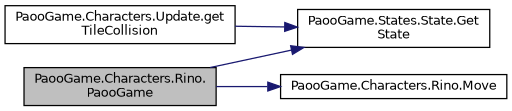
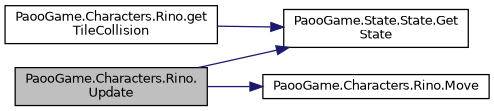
  digraph {
    rankdir=LR
    node [color=black fillcolor=white fontname=Helvetica fontsize=10 shape=record style=filled]
    edge [color=midnightblue fontname=Helvetica fontsize=10 labelfontname=Helvetica labelfontsize=10 style=solid]
-   n1 [fillcolor=grey75 fontcolor=black height=0.2 label="PaooGame.Characters.Rino.\lPaooGame" width=0.4]
-   n2 [height=0.2 label="PaooGame.States.State.Get\lState" width=0.4]
+   n1 [fillcolor=grey75 fontcolor=black height=0.2 label="PaooGame.Characters.Rino.\lUpdate" width=0.4]
+   n2 [height=0.2 label="PaooGame.State.State.Get\lState" width=0.4]
    n3 [height=0.2 label="PaooGame.Characters.Rino.Move" width=0.4]
-   n4 [height=0.2 label="PaooGame.Characters.Update.get\lTileCollision" width=0.4]
+   n4 [height=0.2 label="PaooGame.Characters.Rino.get\lTileCollision" width=0.4]
    n1 -> n2
    n1 -> n3
    n4 -> n2
  }
